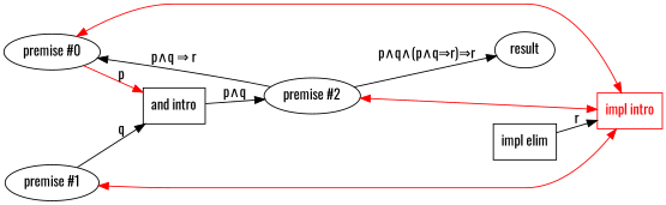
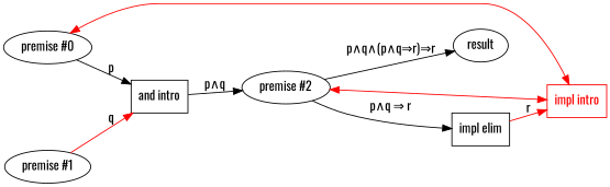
  digraph {
    fontname=Oswald
    rankdir=LR
    node [fontname=Oswald]
    edge [fontname=Oswald]
    n1 [label="premise #0"]
    n2 [label="and intro" shape=rectangle]
    n3 [color=red fontcolor=red label="impl intro" shape=rectangle]
    n4 [label="premise #2"]
    n5 [label="premise #1"]
    n6 [label="impl elim" shape=rectangle]
    result
-   n1 -> n2 [label=p color=red]
+   n1 -> n2 [label=p]
    n1 -> n3 [color=red dir=both fontcolor=red]
    n2 -> n4 [label="p∧q"]
    n4 -> n3 [color=red dir=both fontcolor=red]
-   n4 -> n1 [label="p∧q ⇒ r"]
+   n4 -> n6 [label="p∧q ⇒ r"]
    n4 -> result [label="p∧q∧(p∧q⇒r)⇒r"]
-   n5 -> n2 [label=q]
-   n5 -> n3 [color=red dir=both fontcolor=red]
-   n6 -> n3 [label=r]
+   n5 -> n2 [label=q color=red]
+   n6 -> n3 [label=r color=red]
  }
